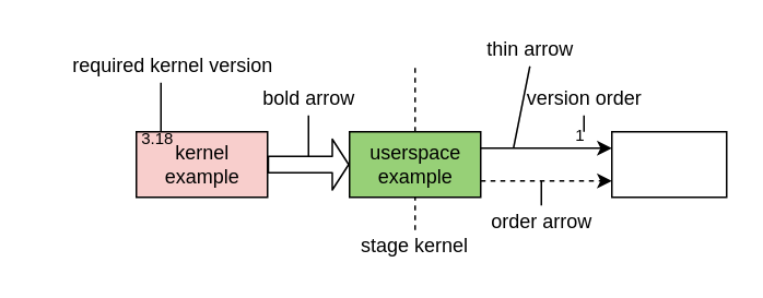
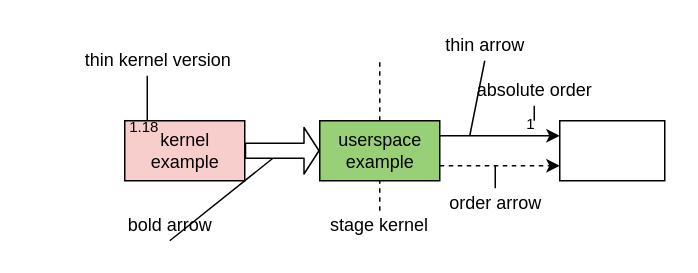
  <mxCell id="0" />
  <mxCell id="1" parent="0" />
  <mxCell id="2" value="" style="endArrow=none;dashed=1;html=1;" edge="1" parent="1"><mxGeometry width="50" height="50" relative="1" as="geometry"><mxPoint x="252.5" y="140" as="sourcePoint" /><mxPoint x="252.5" y="40" as="targetPoint" /></mxGeometry></mxCell>
  <mxCell id="3" value="" style="endArrow=none;html=1;entryX=0.5;entryY=1;entryDx=0;entryDy=0;" edge="1" parent="1" target="14"><mxGeometry width="50" height="50" relative="1" as="geometry"><mxPoint x="187.5" y="100" as="sourcePoint" /><mxPoint x="212.5" y="130" as="targetPoint" /></mxGeometry></mxCell>
  <mxCell id="4" value="" style="group;fontSize=12;" vertex="1" connectable="0" parent="1"><mxGeometry x="82.5" y="80" width="80" height="40" as="geometry" /></mxCell>
  <mxCell id="5" value="" style="group" vertex="1" connectable="0" parent="4"><mxGeometry width="80" height="40" as="geometry" /></mxCell>
  <mxCell id="6" value="&lt;div&gt;kernel example&lt;br&gt;&lt;/div&gt;" style="rounded=0;whiteSpace=wrap;html=1;fillColor=#f8cecc;" vertex="1" parent="5"><mxGeometry width="80" height="40" as="geometry" /></mxCell>
- <mxCell id="7" value="3.18" style="rounded=0;whiteSpace=wrap;html=1;gradientColor=none;strokeColor=none;fillColor=none;fontSize=10;spacing=0;spacingTop=-4;align=left;spacingLeft=3;" vertex="1" parent="5"><mxGeometry width="30" height="11" as="geometry" /></mxCell>
+ <mxCell id="7" value="1.18" style="rounded=0;whiteSpace=wrap;html=1;gradientColor=none;strokeColor=none;fillColor=none;fontSize=10;spacing=0;spacingTop=-4;align=left;spacingLeft=3;" vertex="1" parent="5"><mxGeometry width="30" height="11" as="geometry" /></mxCell>
  <mxCell id="8" value="" style="shape=flexArrow;endArrow=classic;html=1;fillColor=#ffffff;fontSize=10;exitX=1;exitY=0.5;exitDx=0;exitDy=0;entryX=0;entryY=0.5;entryDx=0;entryDy=0;endSize=3;" edge="1" parent="1" source="6" target="9"><mxGeometry width="50" height="50" relative="1" as="geometry"><mxPoint x="72.5" y="340" as="sourcePoint" /><mxPoint x="112.5" y="340" as="targetPoint" /></mxGeometry></mxCell>
  <mxCell id="9" value="userspace example" style="rounded=0;whiteSpace=wrap;html=1;fillColor=#97d077;" vertex="1" parent="1"><mxGeometry x="212.5" y="80" width="80" height="40" as="geometry" /></mxCell>
  <mxCell id="10" value="" style="rounded=0;whiteSpace=wrap;html=1;" vertex="1" parent="1"><mxGeometry x="372.5" y="80" width="70" height="40" as="geometry" /></mxCell>
  <mxCell id="11" value="" style="endArrow=classic;html=1;fillColor=#ffffff;fontSize=10;entryX=0;entryY=0.25;entryDx=0;entryDy=0;exitX=1;exitY=0.25;exitDx=0;exitDy=0;" edge="1" parent="1" source="9" target="10"><mxGeometry width="50" height="50" relative="1" as="geometry"><mxPoint x="312.5" y="130" as="sourcePoint" /><mxPoint x="92.5" y="425" as="targetPoint" /><Array as="points" /></mxGeometry></mxCell>
  <mxCell id="12" value="1" style="edgeLabel;html=1;align=center;verticalAlign=middle;resizable=0;points=[];fontSize=10;labelBackgroundColor=none;" vertex="1" connectable="0" parent="11"><mxGeometry x="0.74" y="1" relative="1" as="geometry"><mxPoint x="-9.88" y="-8" as="offset" /></mxGeometry></mxCell>
  <mxCell id="13" value="" style="endArrow=none;html=1;entryX=0.5;entryY=1;entryDx=0;entryDy=0;exitX=0.5;exitY=0;exitDx=0;exitDy=0;" edge="1" parent="1" source="7"><mxGeometry width="50" height="50" relative="1" as="geometry"><mxPoint x="42.5" y="140" as="sourcePoint" /><mxPoint x="97.5" y="50" as="targetPoint" /></mxGeometry></mxCell>
- <mxCell id="14" value="bold arrow" style="text;html=1;strokeColor=none;fillColor=none;align=center;verticalAlign=middle;whiteSpace=wrap;rounded=0;" vertex="1" parent="1"><mxGeometry x="142.5" y="50" width="90" height="20" as="geometry" /></mxCell>
+ <mxCell id="14" value="bold arrow" style="text;html=1;strokeColor=none;fillColor=none;align=center;verticalAlign=middle;whiteSpace=wrap;rounded=0;" vertex="1" parent="1"><mxGeometry x="67.5" y="140" width="90" height="20" as="geometry" /></mxCell>
  <mxCell id="15" value="&lt;div&gt;thin arrow&lt;/div&gt;" style="text;html=1;strokeColor=none;fillColor=none;align=center;verticalAlign=middle;whiteSpace=wrap;rounded=0;" vertex="1" parent="1"><mxGeometry x="277.5" y="20" width="90" height="20" as="geometry" /></mxCell>
  <mxCell id="16" value="" style="endArrow=none;html=1;entryX=0.5;entryY=1;entryDx=0;entryDy=0;" edge="1" parent="1" target="15"><mxGeometry width="50" height="50" relative="1" as="geometry"><mxPoint x="312.5" y="90" as="sourcePoint" /><mxPoint x="322.5" y="130" as="targetPoint" /></mxGeometry></mxCell>
- <mxCell id="17" value="version order" style="text;html=1;strokeColor=none;fillColor=none;align=center;verticalAlign=middle;whiteSpace=wrap;rounded=0;" vertex="1" parent="1"><mxGeometry x="300.5" y="50" width="110" height="20" as="geometry" /></mxCell>
+ <mxCell id="17" value="absolute order" style="text;html=1;strokeColor=none;fillColor=none;align=center;verticalAlign=middle;whiteSpace=wrap;rounded=0;" vertex="1" parent="1"><mxGeometry x="300.5" y="50" width="110" height="20" as="geometry" /></mxCell>
  <mxCell id="18" value="" style="endArrow=none;html=1;entryX=0.5;entryY=1;entryDx=0;entryDy=0;startSize=1;endSize=1;jumpSize=1;" edge="1" parent="1" target="17"><mxGeometry width="50" height="50" relative="1" as="geometry"><mxPoint x="355.5" y="80" as="sourcePoint" /><mxPoint x="402.5" y="100" as="targetPoint" /><Array as="points" /></mxGeometry></mxCell>
  <mxCell id="19" value="stage kernel" style="text;html=1;strokeColor=none;fillColor=none;align=center;verticalAlign=middle;whiteSpace=wrap;rounded=0;" vertex="1" parent="1"><mxGeometry x="190" y="140" width="125" height="20" as="geometry" /></mxCell>
  <mxCell id="20" value="" style="endArrow=classic;html=1;fillColor=#ffffff;fontSize=10;exitX=1;exitY=0.75;exitDx=0;exitDy=0;dashed=1;" edge="1" parent="1" source="9"><mxGeometry width="50" height="50" relative="1" as="geometry"><mxPoint x="302.5" y="110" as="sourcePoint" /><mxPoint x="372.5" y="110" as="targetPoint" /><Array as="points"><mxPoint x="322.5" y="110" /></Array></mxGeometry></mxCell>
  <mxCell id="21" value="order arrow" style="text;html=1;strokeColor=none;fillColor=none;align=center;verticalAlign=middle;whiteSpace=wrap;rounded=0;" vertex="1" parent="1"><mxGeometry x="277.5" y="125" width="104" height="20" as="geometry" /></mxCell>
  <mxCell id="22" value="" style="endArrow=none;html=1;" edge="1" parent="1" target="21"><mxGeometry width="50" height="50" relative="1" as="geometry"><mxPoint x="329.5" y="110" as="sourcePoint" /><mxPoint x="332.5" y="120" as="targetPoint" /><Array as="points" /></mxGeometry></mxCell>
- <mxCell id="23" value="required kernel version" style="text;html=1;strokeColor=none;fillColor=none;align=center;verticalAlign=middle;whiteSpace=wrap;rounded=0;" vertex="1" parent="1"><mxGeometry x="20" y="30" width="170" height="20" as="geometry" /></mxCell>
+ <mxCell id="23" value="thin kernel version" style="text;html=1;strokeColor=none;fillColor=none;align=center;verticalAlign=middle;whiteSpace=wrap;rounded=0;" vertex="1" parent="1"><mxGeometry x="20" y="30" width="170" height="20" as="geometry" /></mxCell>
